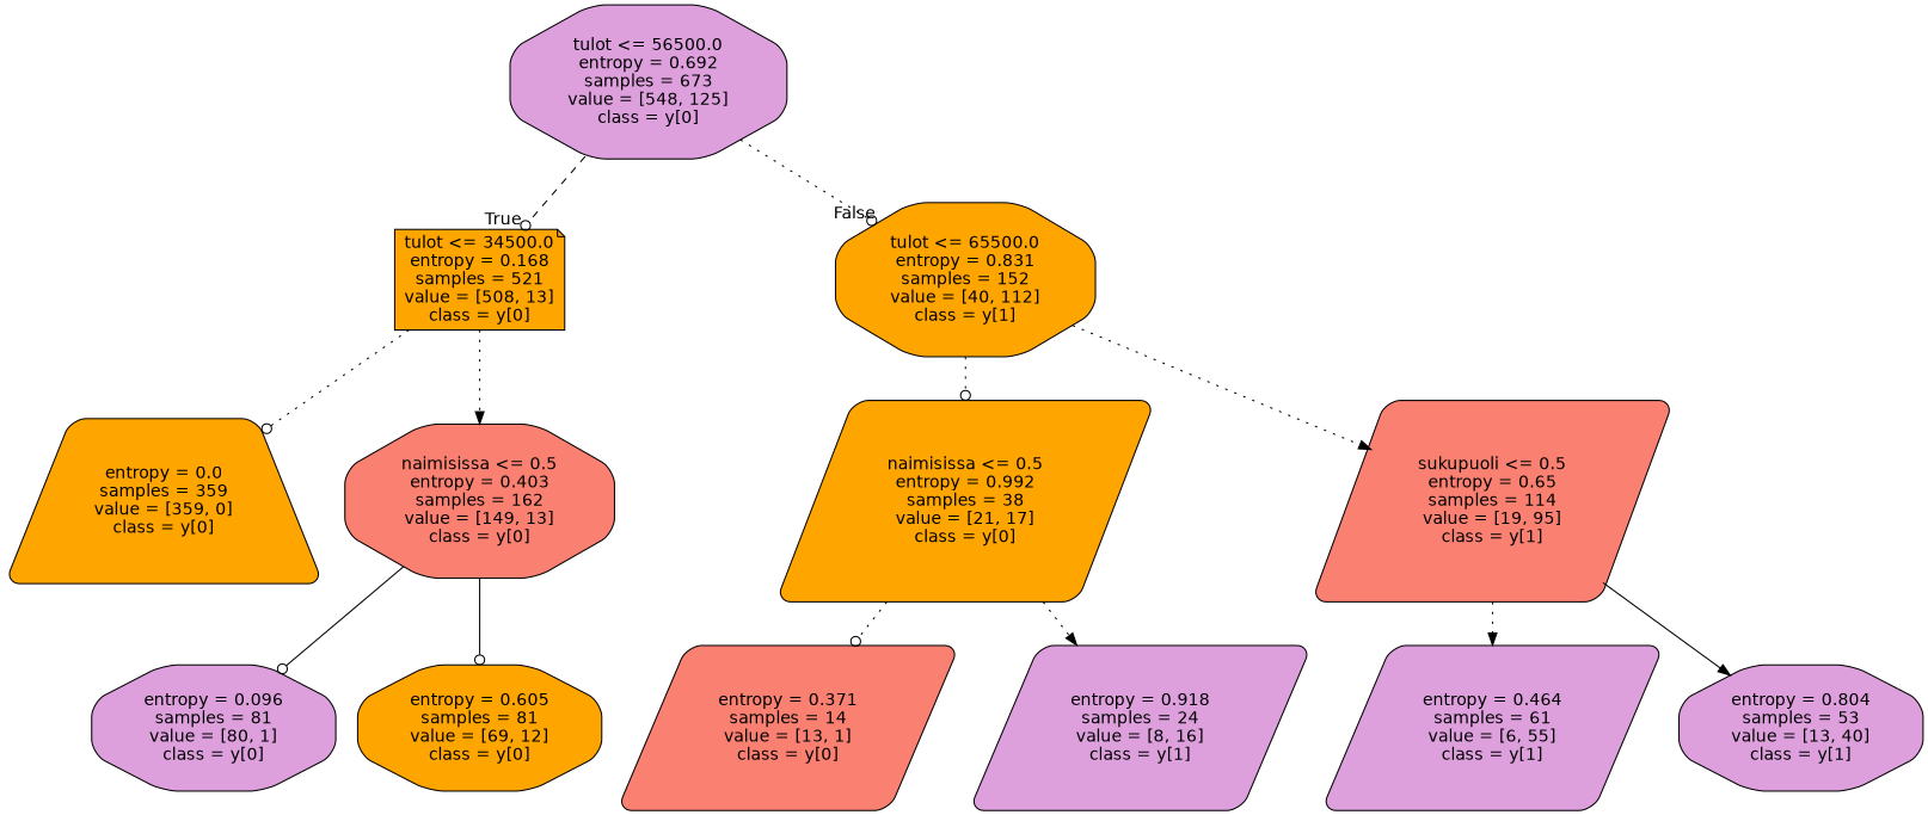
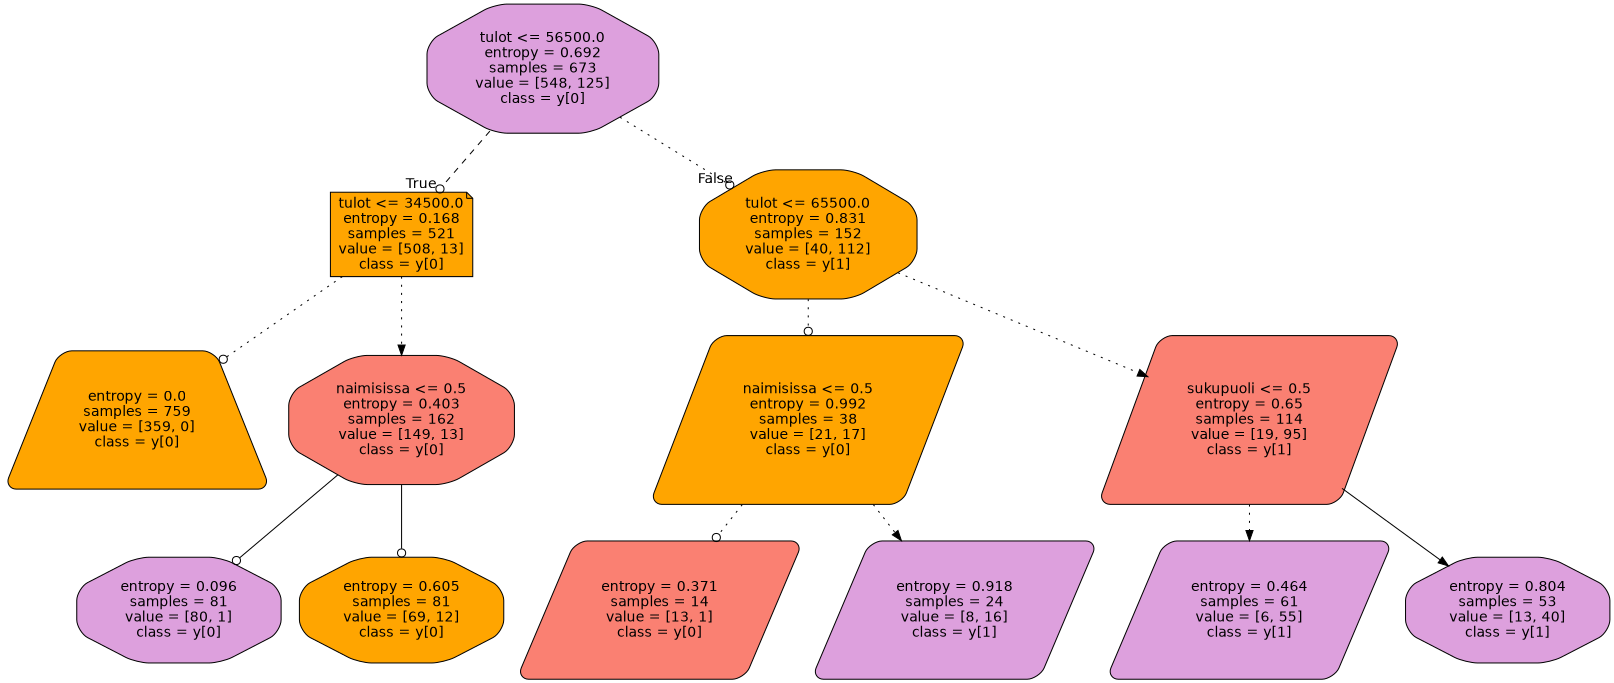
  digraph {
    node [color=black fillcolor=plum fontname=helvetica shape=octagon style="filled, rounded"]
    edge [arrowhead=odot fontname=helvetica style=dotted]
    n1 [label="tulot <= 56500.0\nentropy = 0.692\nsamples = 673\nvalue = [548, 125]\nclass = y[0]"]
    n2 [fillcolor=orange label="tulot <= 34500.0\nentropy = 0.168\nsamples = 521\nvalue = [508, 13]\nclass = y[0]" shape=note]
    n3 [fillcolor=orange label="tulot <= 65500.0\nentropy = 0.831\nsamples = 152\nvalue = [40, 112]\nclass = y[1]"]
-   n4 [fillcolor=orange label="entropy = 0.0\nsamples = 359\nvalue = [359, 0]\nclass = y[0]" shape=trapezium]
+   n4 [fillcolor=orange label="entropy = 0.0\nsamples = 759\nvalue = [359, 0]\nclass = y[0]" shape=trapezium]
    n5 [fillcolor=salmon label="naimisissa <= 0.5\nentropy = 0.403\nsamples = 162\nvalue = [149, 13]\nclass = y[0]"]
    n6 [fillcolor=orange label="naimisissa <= 0.5\nentropy = 0.992\nsamples = 38\nvalue = [21, 17]\nclass = y[0]" shape=parallelogram]
    n7 [fillcolor=salmon label="sukupuoli <= 0.5\nentropy = 0.65\nsamples = 114\nvalue = [19, 95]\nclass = y[1]" shape=parallelogram]
    n8 [label="entropy = 0.096\nsamples = 81\nvalue = [80, 1]\nclass = y[0]"]
    n9 [fillcolor=orange label="entropy = 0.605\nsamples = 81\nvalue = [69, 12]\nclass = y[0]"]
    n10 [fillcolor=salmon label="entropy = 0.371\nsamples = 14\nvalue = [13, 1]\nclass = y[0]" shape=parallelogram]
    n11 [label="entropy = 0.918\nsamples = 24\nvalue = [8, 16]\nclass = y[1]" shape=parallelogram]
    n12 [label="entropy = 0.464\nsamples = 61\nvalue = [6, 55]\nclass = y[1]" shape=parallelogram]
    n13 [label="entropy = 0.804\nsamples = 53\nvalue = [13, 40]\nclass = y[1]"]
    n1 -> n2 [headlabel=True labelangle=45 labeldistance=2.5 style=dashed]
    n1 -> n3 [headlabel=False labelangle=-45 labeldistance=2.5]
    n2 -> n4
    n2 -> n5 [arrowhead=normal]
    n3 -> n6
    n3 -> n7 [arrowhead=normal]
    n5 -> n8 [style=solid]
    n5 -> n9 [style=solid]
    n6 -> n10
    n6 -> n11 [arrowhead=normal]
    n7 -> n12 [arrowhead=normal]
    n7 -> n13 [arrowhead=normal style=solid]
  }
